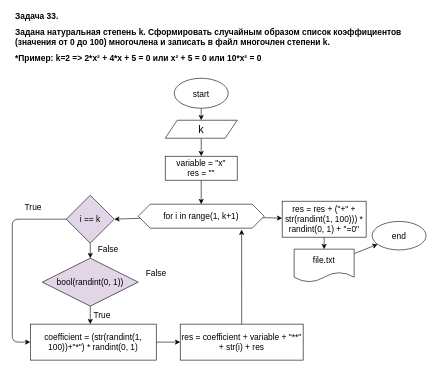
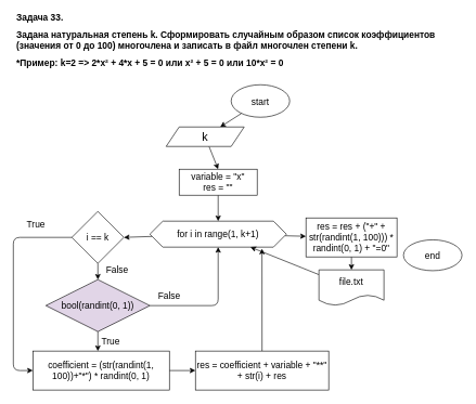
  <mxCell id="0" />
  <mxCell id="1" parent="0" />
  <mxCell id="2" value="&lt;h1 style=&quot;font-size: 14px&quot;&gt;&lt;font style=&quot;font-size: 14px&quot;&gt;Задача 33.&lt;/font&gt;&lt;/h1&gt;&lt;h1 style=&quot;font-size: 14px&quot;&gt;&lt;font style=&quot;font-size: 14px&quot;&gt;&lt;font style=&quot;font-size: 14px&quot;&gt;Задана натуральная степень k. Сформировать случайным образом список&amp;nbsp;&lt;/font&gt;коэффициентов (значения от 0 до 100) многочлена и записать в файл многочлен степени k.&amp;nbsp;&lt;/font&gt;&lt;/h1&gt;&lt;h1 style=&quot;font-size: 14px&quot;&gt;&lt;font style=&quot;font-size: 14px&quot;&gt;*Пример: k=2 =&amp;gt; 2*x² + 4*x + 5 = 0 или x² + 5 = 0 или 10*x² = 0&lt;/font&gt;&lt;/h1&gt;" style="text;html=1;strokeColor=none;fillColor=none;spacing=5;spacingTop=-20;whiteSpace=wrap;overflow=hidden;rounded=0;" vertex="1" parent="1"><mxGeometry x="20" y="20" width="660" height="100" as="geometry" /></mxCell>
  <mxCell id="3" value="" style="edgeStyle=none;html=1;fontSize=14;" edge="1" parent="1" source="4" target="6"><mxGeometry relative="1" as="geometry" /></mxCell>
- <mxCell id="4" value="&lt;font style=&quot;font-size: 14px&quot;&gt;start&lt;/font&gt;" style="ellipse;whiteSpace=wrap;html=1;fontSize=18;" vertex="1" parent="1"><mxGeometry x="290" y="130" width="90" height="50" as="geometry" /></mxCell>
+ <mxCell id="4" value="&lt;font style=&quot;font-size: 14px&quot;&gt;start&lt;/font&gt;" style="ellipse;whiteSpace=wrap;html=1;fontSize=18;" vertex="1" parent="1"><mxGeometry x="355" y="130" width="90" height="50" as="geometry" /></mxCell>
  <mxCell id="5" value="" style="edgeStyle=none;html=1;fontSize=14;entryX=0.5;entryY=0;entryDx=0;entryDy=0;" edge="1" parent="1" source="6" target="30"><mxGeometry relative="1" as="geometry"><mxPoint x="335" y="250" as="targetPoint" /></mxGeometry></mxCell>
- <mxCell id="6" value="k" style="shape=parallelogram;perimeter=parallelogramPerimeter;whiteSpace=wrap;html=1;fixedSize=1;fontSize=18;" vertex="1" parent="1"><mxGeometry x="275" y="200" width="120" height="30" as="geometry" /></mxCell>
+ <mxCell id="6" value="k" style="shape=parallelogram;perimeter=parallelogramPerimeter;whiteSpace=wrap;html=1;fixedSize=1;fontSize=18;" vertex="1" parent="1"><mxGeometry x="255" y="195" width="120" height="30" as="geometry" /></mxCell>
  <mxCell id="7" value="" style="edgeStyle=none;html=1;fontSize=14;" edge="1" parent="1" source="8" target="23"><mxGeometry relative="1" as="geometry" /></mxCell>
  <mxCell id="8" value="coefficient = (str(randint(1, 100))+&quot;*&quot;) * randint(0, 1)" style="whiteSpace=wrap;html=1;fontSize=14;" vertex="1" parent="1"><mxGeometry x="50" y="540" width="210" height="60" as="geometry" /></mxCell>
  <mxCell id="9" value="" style="edgeStyle=none;html=1;fontSize=14;" edge="1" parent="1" source="11"><mxGeometry relative="1" as="geometry"><mxPoint x="190" y="365" as="targetPoint" /></mxGeometry></mxCell>
  <mxCell id="10" value="" style="edgeStyle=none;html=1;fontSize=14;" edge="1" parent="1" source="11" target="25"><mxGeometry relative="1" as="geometry" /></mxCell>
  <mxCell id="11" value="for i in range(1, k+1)" style="shape=hexagon;perimeter=hexagonPerimeter2;whiteSpace=wrap;html=1;fixedSize=1;fontSize=14;" vertex="1" parent="1"><mxGeometry x="230" y="340" width="210" height="40" as="geometry" /></mxCell>
  <mxCell id="12" value="" style="edgeStyle=none;html=1;fontSize=14;" edge="1" parent="1" target="17"><mxGeometry relative="1" as="geometry"><mxPoint x="150" y="405" as="sourcePoint" /></mxGeometry></mxCell>
- <mxCell id="13" value="i == k" style="rhombus;whiteSpace=wrap;html=1;fontSize=14;fillColor=#e1d5e7;" vertex="1" parent="1"><mxGeometry x="110" y="325" width="80" height="80" as="geometry" /></mxCell>
+ <mxCell id="13" value="i == k" style="rhombus;whiteSpace=wrap;html=1;fontSize=14;" vertex="1" parent="1"><mxGeometry x="110" y="325" width="80" height="80" as="geometry" /></mxCell>
  <mxCell id="14" value="" style="endArrow=classic;html=1;fontSize=14;exitX=0;exitY=0.5;exitDx=0;exitDy=0;entryX=0;entryY=0.5;entryDx=0;entryDy=0;" edge="1" parent="1" target="8"><mxGeometry width="50" height="50" relative="1" as="geometry"><mxPoint x="110" y="365" as="sourcePoint" /><mxPoint x="380" y="450" as="targetPoint" /><Array as="points"><mxPoint x="20" y="365" /><mxPoint x="20" y="570" /></Array></mxGeometry></mxCell>
  <mxCell id="15" value="True" style="text;html=1;strokeColor=none;fillColor=none;align=center;verticalAlign=middle;whiteSpace=wrap;rounded=0;fontSize=14;" vertex="1" parent="1"><mxGeometry x="25" y="330" width="60" height="30" as="geometry" /></mxCell>
  <mxCell id="16" value="" style="edgeStyle=none;html=1;fontSize=14;" edge="1" parent="1" source="17"><mxGeometry relative="1" as="geometry"><mxPoint x="150" y="540" as="targetPoint" /></mxGeometry></mxCell>
  <mxCell id="17" value="bool(randint(0, 1))" style="rhombus;whiteSpace=wrap;html=1;fontSize=14;fillColor=#e1d5e7;" vertex="1" parent="1"><mxGeometry x="70" y="430" width="160" height="80" as="geometry" /></mxCell>
  <mxCell id="18" value="False" style="text;html=1;strokeColor=none;fillColor=none;align=center;verticalAlign=middle;whiteSpace=wrap;rounded=0;fontSize=14;" vertex="1" parent="1"><mxGeometry x="150" y="400" width="60" height="30" as="geometry" /></mxCell>
  <mxCell id="19" value="True" style="text;html=1;strokeColor=none;fillColor=none;align=center;verticalAlign=middle;whiteSpace=wrap;rounded=0;fontSize=14;" vertex="1" parent="1"><mxGeometry x="140" y="510" width="60" height="30" as="geometry" /></mxCell>
  <mxCell id="20" value="False" style="text;html=1;strokeColor=none;fillColor=none;align=center;verticalAlign=middle;whiteSpace=wrap;rounded=0;fontSize=14;" vertex="1" parent="1"><mxGeometry x="230" y="440" width="60" height="30" as="geometry" /></mxCell>
+ <mxCell id="21" value="" style="endArrow=classic;html=1;fontSize=14;exitX=1;exitY=0.5;exitDx=0;exitDy=0;entryX=0.5;entryY=1;entryDx=0;entryDy=0;" edge="1" parent="1" source="17" target="11"><mxGeometry width="50" height="50" relative="1" as="geometry"><mxPoint x="330" y="490" as="sourcePoint" /><mxPoint x="380" y="440" as="targetPoint" /><Array as="points"><mxPoint x="335" y="470" /></Array></mxGeometry></mxCell>
  <mxCell id="22" style="edgeStyle=none;html=1;exitX=0.5;exitY=0;exitDx=0;exitDy=0;entryX=0.821;entryY=1.063;entryDx=0;entryDy=0;entryPerimeter=0;fontSize=14;" edge="1" parent="1" source="23" target="11"><mxGeometry relative="1" as="geometry" /></mxCell>
  <mxCell id="23" value="res = coefficient + variable + &quot;**&quot; + str(i) + res" style="whiteSpace=wrap;html=1;fontSize=14;" vertex="1" parent="1"><mxGeometry x="300" y="540" width="205" height="60" as="geometry" /></mxCell>
  <mxCell id="24" value="" style="edgeStyle=none;html=1;fontSize=14;" edge="1" parent="1" source="25" target="27"><mxGeometry relative="1" as="geometry" /></mxCell>
  <mxCell id="25" value="res = res + (&quot;+&quot; + str(randint(1, 100))) * randint(0, 1) + &quot;=0&quot;" style="whiteSpace=wrap;html=1;fontSize=14;" vertex="1" parent="1"><mxGeometry x="470" y="335" width="140" height="60" as="geometry" /></mxCell>
- <mxCell id="26" value="" style="edgeStyle=none;html=1;fontSize=14;" edge="1" parent="1" source="27" target="28"><mxGeometry relative="1" as="geometry" /></mxCell>
+ <mxCell id="26" value="" style="edgeStyle=none;html=1;fontSize=14;" edge="1" parent="1" source="27" target="11"><mxGeometry relative="1" as="geometry" /></mxCell>
  <mxCell id="27" value="file.txt" style="shape=document;whiteSpace=wrap;html=1;boundedLbl=1;fontSize=14;" vertex="1" parent="1"><mxGeometry x="490" y="415" width="100" height="55" as="geometry" /></mxCell>
  <mxCell id="28" value="end" style="ellipse;whiteSpace=wrap;html=1;fontSize=14;" vertex="1" parent="1"><mxGeometry x="620" y="368.75" width="90" height="47.5" as="geometry" /></mxCell>
  <mxCell id="29" value="" style="edgeStyle=none;html=1;fontSize=14;" edge="1" parent="1" source="30" target="11"><mxGeometry relative="1" as="geometry" /></mxCell>
  <mxCell id="30" value="variable = &quot;x&quot;&lt;br&gt;res = &quot;&quot;" style="rounded=0;whiteSpace=wrap;html=1;fontSize=14;" vertex="1" parent="1"><mxGeometry x="275" y="260" width="120" height="40" as="geometry" /></mxCell>
